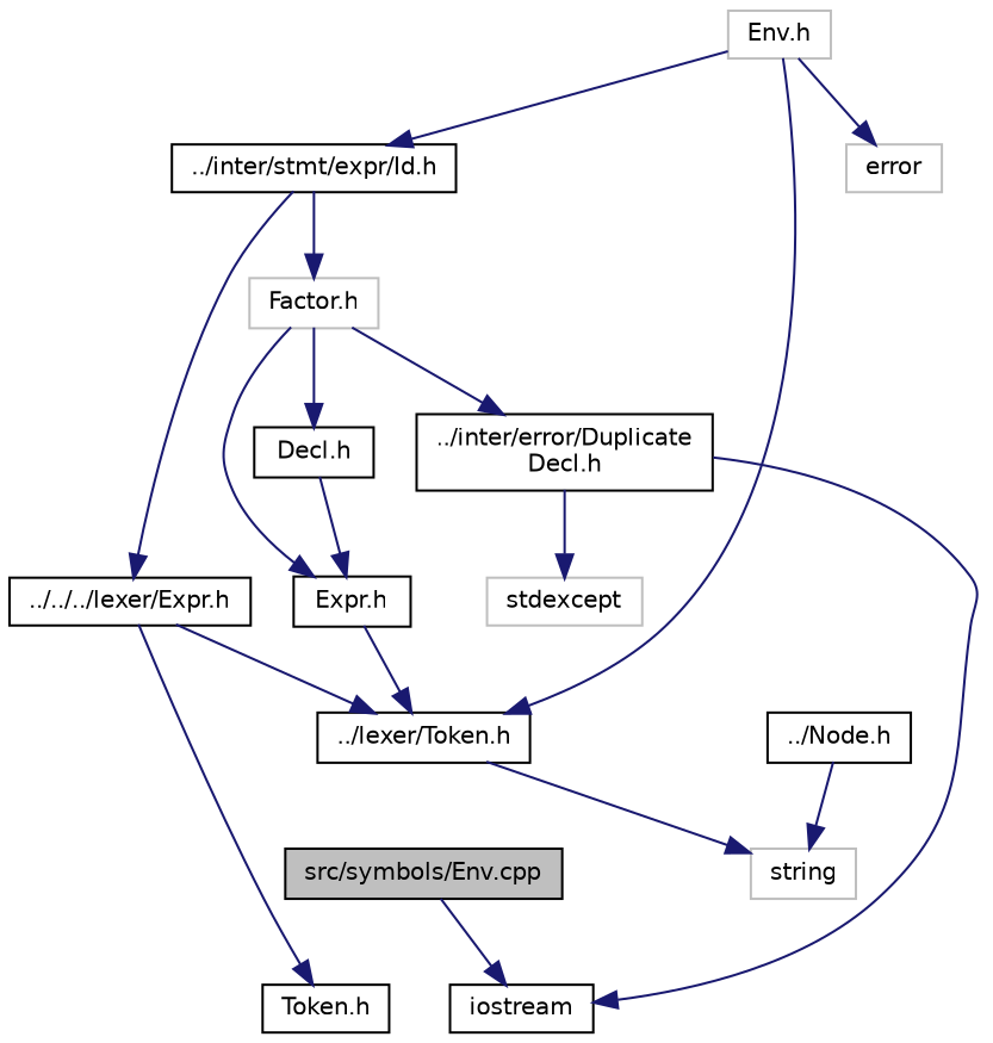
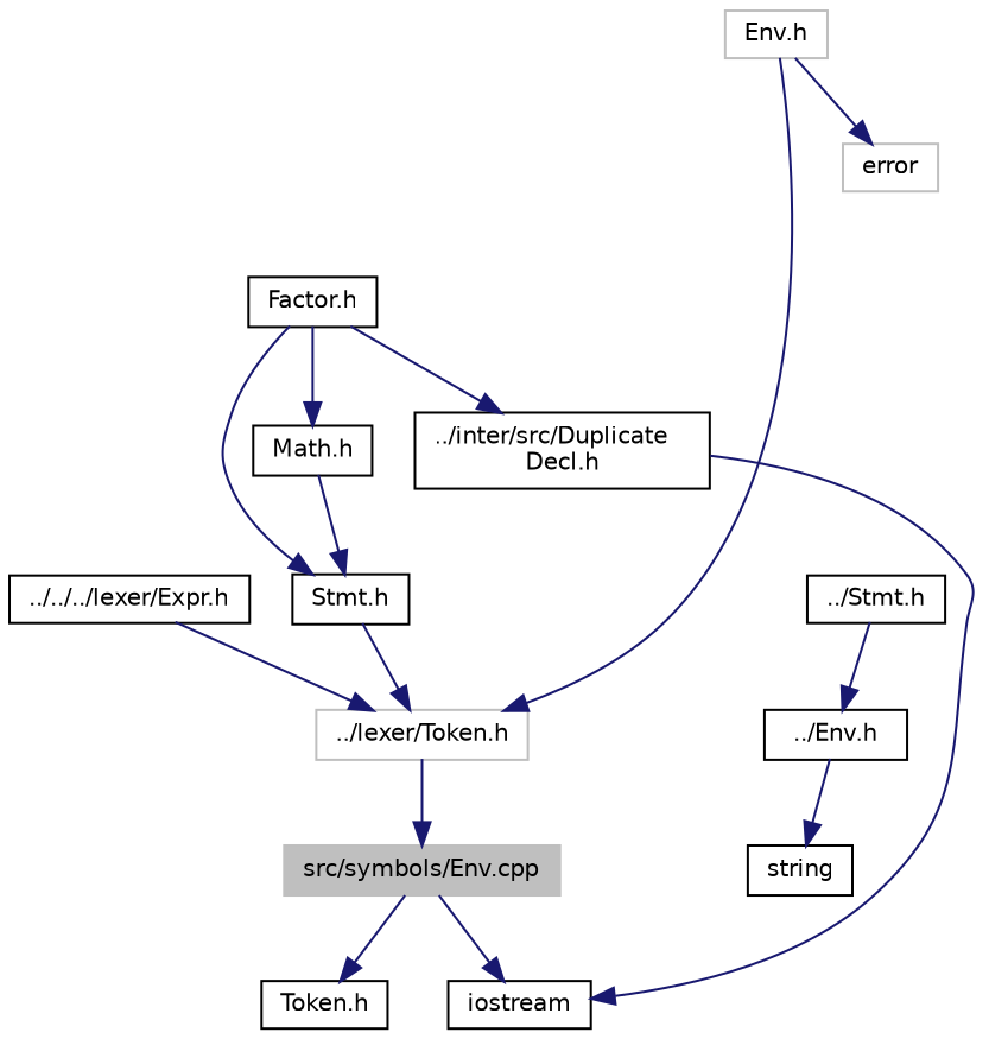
  digraph {
    node [color=black fillcolor=white fontname=Helvetica fontsize=10 shape=record style=filled]
    edge [color=midnightblue fontname=Helvetica fontsize=10 labelfontname=Helvetica labelfontsize=10 style=solid]
-   n1 [fillcolor=grey75 fontcolor=black height=0.2 label="src/symbols/Env.cpp" width=0.4]
+   n1 [color=grey75 fillcolor=grey75 fontcolor=black height=0.2 label="src/symbols/Env.cpp" width=0.4]
    n2 [height=0.2 label=iostream width=0.4]
    n3 [color=grey75 height=0.2 label="Env.h" width=0.4]
    n4 [color=grey75 height=0.2 label=error width=0.4]
-   n5 [height=0.2 label="../lexer/Token.h" width=0.4]
-   n6 [height=0.2 label="../inter/stmt/expr/Id.h" width=0.4]
-   n7 [height=0.2 label="../inter/error/Duplicate\lDecl.h" width=0.4]
-   n8 [color=grey75 height=0.2 label=stdexcept width=0.4]
-   n9 [color=grey75 height=0.2 label=string width=0.4]
-   n10 [color=grey75 height=0.2 label="Factor.h" width=0.4]
+   n5 [color=grey75 height=0.2 label="../lexer/Token.h" width=0.4]
+   n7 [height=0.2 label="../inter/src/Duplicate\lDecl.h" width=0.4]
+   n9 [height=0.2 label=string width=0.4]
+   n10 [height=0.2 label="Factor.h" width=0.4]
    n11 [height=0.2 label="../../../lexer/Expr.h" width=0.4]
-   n12 [height=0.2 label="Expr.h" width=0.4]
-   n13 [height=0.2 label="Decl.h" width=0.4]
+   n12 [height=0.2 label="Stmt.h" width=0.4]
+   n13 [height=0.2 label="Math.h" width=0.4]
    n14 [height=0.2 label="Token.h" width=0.4]
-   n16 [height=0.2 label="../Node.h" width=0.4]
+   n15 [height=0.2 label="../Stmt.h" width=0.4]
+   n16 [height=0.2 label="../Env.h" width=0.4]
    n1 -> n2
    n3 -> n4
    n3 -> n5
-   n3 -> n6
-   n5 -> n9
-   n6 -> n10
-   n6 -> n11
+   n5 -> n1
    n7 -> n2
-   n7 -> n8
    n10 -> n7
    n10 -> n12
    n10 -> n13
    n11 -> n5
-   n11 -> n14
+   n1 -> n14
    n12 -> n5
    n13 -> n12
+   n15 -> n16
    n16 -> n9
  }
